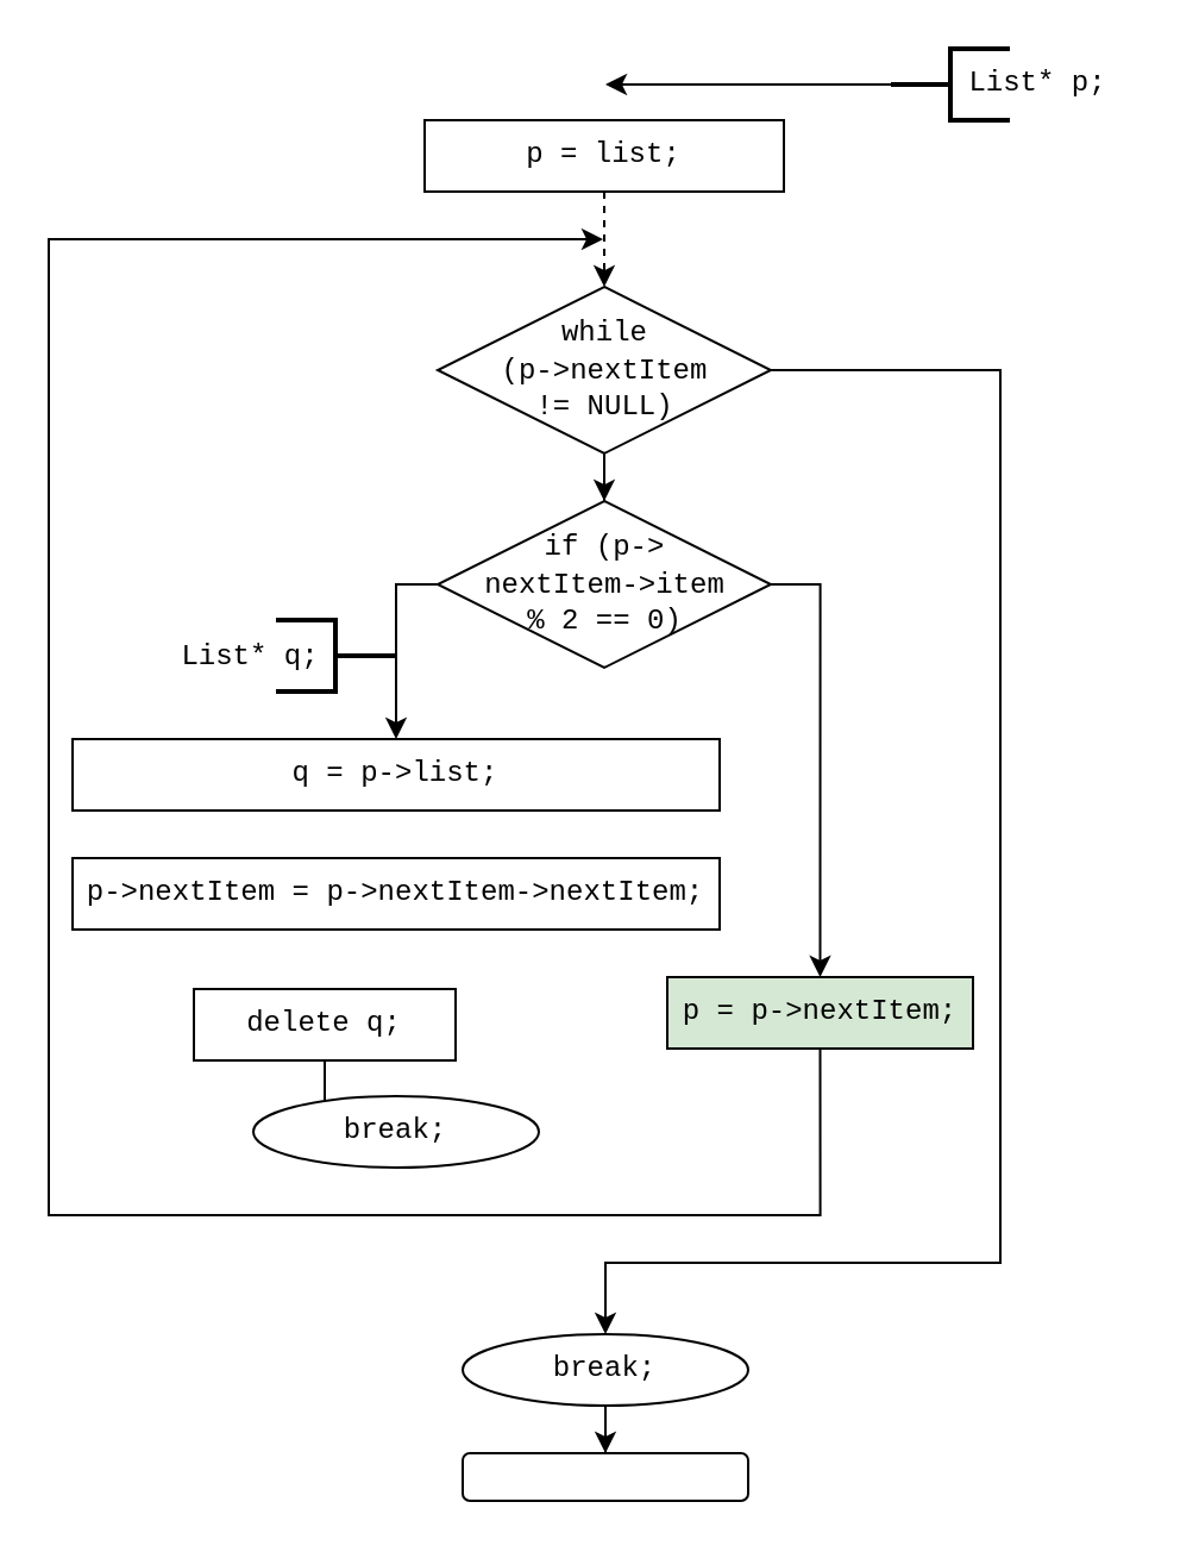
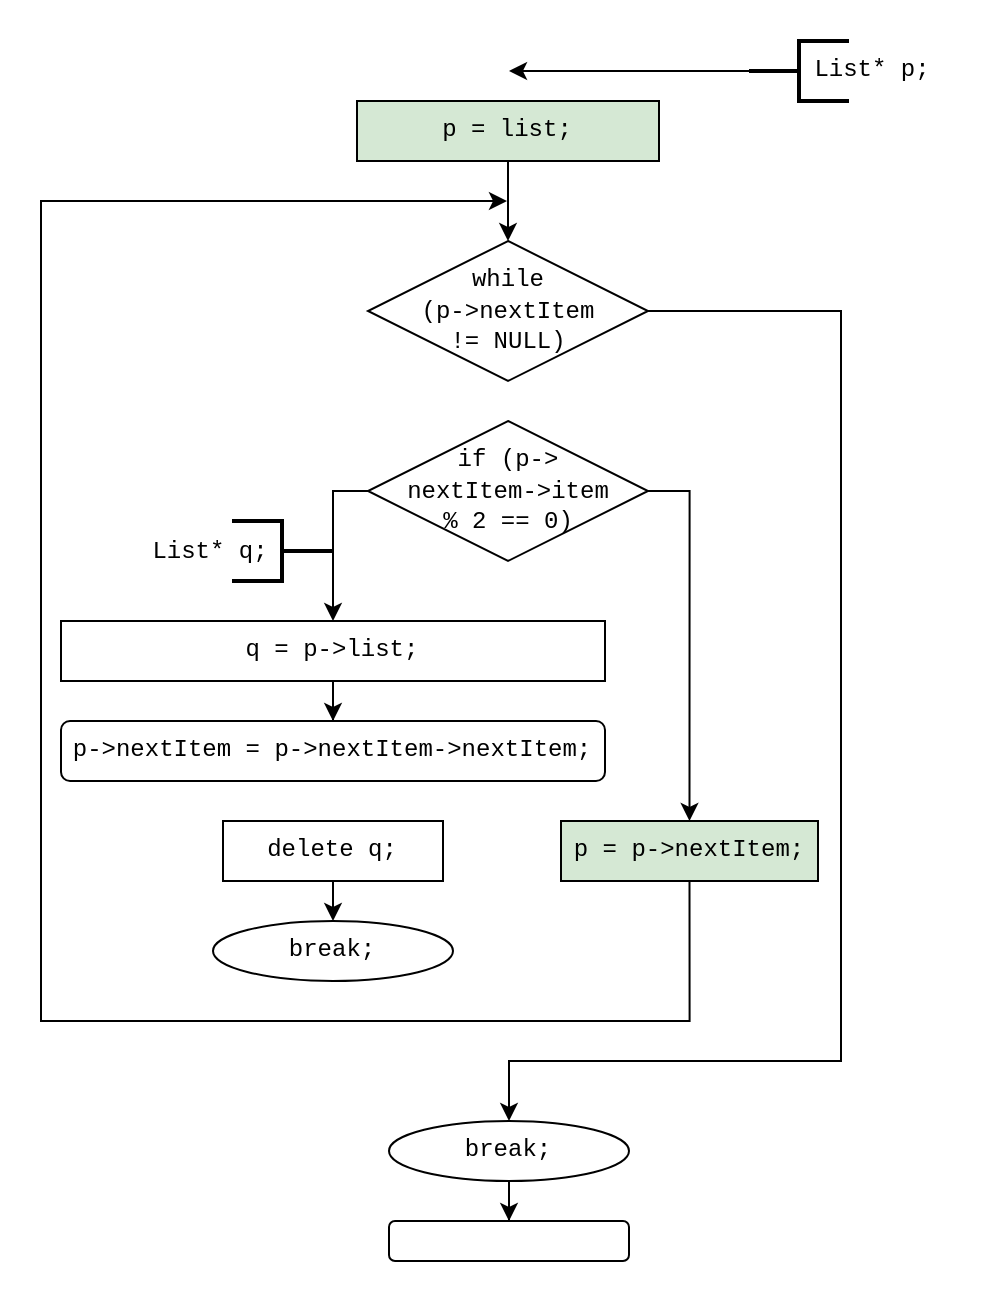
  <mxCell id="0" />
  <mxCell id="1" parent="0" />
- <mxCell id="2" style="edgeStyle=orthogonalEdgeStyle;rounded=0;orthogonalLoop=1;jettySize=auto;html=1;entryX=0.5;entryY=0;entryDx=0;entryDy=0;" edge="1" parent="1" source="4" target="9"><mxGeometry relative="1" as="geometry"><mxPoint x="253.5" y="210" as="targetPoint" /></mxGeometry></mxCell>
  <mxCell id="3" style="edgeStyle=orthogonalEdgeStyle;rounded=0;orthogonalLoop=1;jettySize=auto;html=1;fontFamily=Courier New;" edge="1" parent="1" source="4"><mxGeometry relative="1" as="geometry"><mxPoint x="254" y="560" as="targetPoint" /><Array as="points"><mxPoint x="420" y="155" /><mxPoint x="420" y="530" /><mxPoint x="254" y="530" /></Array></mxGeometry></mxCell>
  <mxCell id="4" value="&lt;font face=&quot;Courier New&quot;&gt;while &lt;br&gt;(p-&amp;gt;nextItem&lt;br&gt;!= NULL)&lt;/font&gt;" style="rhombus;whiteSpace=wrap;html=1;" vertex="1" parent="1"><mxGeometry x="183.5" y="120" width="140" height="70" as="geometry" /></mxCell>
- <mxCell id="5" style="edgeStyle=orthogonalEdgeStyle;rounded=0;orthogonalLoop=1;jettySize=auto;html=1;dashed=1;" edge="1" parent="1" source="6" target="4"><mxGeometry relative="1" as="geometry" /></mxCell>
- <mxCell id="6" value="p = list;" style="rounded=0;whiteSpace=wrap;html=1;fontFamily=Courier New;" vertex="1" parent="1"><mxGeometry x="178" y="50" width="151" height="30" as="geometry" /></mxCell>
+ <mxCell id="5" style="edgeStyle=orthogonalEdgeStyle;rounded=0;orthogonalLoop=1;jettySize=auto;html=1;" edge="1" parent="1" source="6" target="4"><mxGeometry relative="1" as="geometry" /></mxCell>
+ <mxCell id="6" value="p = list;" style="rounded=0;whiteSpace=wrap;html=1;fontFamily=Courier New;fillColor=#d5e8d4;" vertex="1" parent="1"><mxGeometry x="178" y="50" width="151" height="30" as="geometry" /></mxCell>
  <mxCell id="7" style="edgeStyle=orthogonalEdgeStyle;rounded=0;orthogonalLoop=1;jettySize=auto;html=1;entryX=0.5;entryY=0;entryDx=0;entryDy=0;" edge="1" parent="1" source="9" target="12"><mxGeometry relative="1" as="geometry"><Array as="points"><mxPoint x="166" y="245" /></Array></mxGeometry></mxCell>
  <mxCell id="8" style="edgeStyle=orthogonalEdgeStyle;rounded=0;orthogonalLoop=1;jettySize=auto;html=1;fontFamily=Courier New;entryX=0.5;entryY=0;entryDx=0;entryDy=0;" edge="1" parent="1" source="9" target="18"><mxGeometry relative="1" as="geometry"><mxPoint x="350" y="410" as="targetPoint" /><Array as="points"><mxPoint x="344" y="245" /></Array></mxGeometry></mxCell>
  <mxCell id="9" value="&lt;font face=&quot;Courier New&quot;&gt;if (p-&amp;gt;&lt;br&gt;nextItem-&amp;gt;item &lt;br&gt;% 2 == 0)&lt;/font&gt;" style="rhombus;whiteSpace=wrap;html=1;" vertex="1" parent="1"><mxGeometry x="183.5" y="210" width="140" height="70" as="geometry" /></mxCell>
- <mxCell id="10" value="p-&amp;gt;nextItem = p-&amp;gt;nextItem-&amp;gt;nextItem;" style="rounded=0;whiteSpace=wrap;html=1;fontFamily=Courier New;" vertex="1" parent="1"><mxGeometry x="30" y="360" width="272" height="30" as="geometry" /></mxCell>
+ <mxCell id="10" value="p-&amp;gt;nextItem = p-&amp;gt;nextItem-&amp;gt;nextItem;" style="whiteSpace=wrap;html=1;fontFamily=Courier New;rounded=1;" vertex="1" parent="1"><mxGeometry x="30" y="360" width="272" height="30" as="geometry" /></mxCell>
+ <mxCell id="11" style="edgeStyle=orthogonalEdgeStyle;rounded=0;orthogonalLoop=1;jettySize=auto;html=1;entryX=0.5;entryY=0;entryDx=0;entryDy=0;" edge="1" parent="1" source="12" target="10"><mxGeometry relative="1" as="geometry" /></mxCell>
  <mxCell id="12" value="q = p-&amp;gt;list;" style="rounded=0;whiteSpace=wrap;html=1;fontFamily=Courier New;" vertex="1" parent="1"><mxGeometry x="30" y="310" width="272" height="30" as="geometry" /></mxCell>
  <mxCell id="13" value="" style="strokeWidth=2;html=1;shape=mxgraph.flowchart.annotation_2;align=left;labelPosition=right;pointerEvents=1;fontFamily=Courier New;rotation=-180;" vertex="1" parent="1"><mxGeometry x="115.5" y="260" width="50" height="30" as="geometry" /></mxCell>
  <mxCell id="14" value="&lt;font face=&quot;Courier New&quot;&gt;List* q;&lt;/font&gt;" style="text;html=1;strokeColor=none;fillColor=none;align=center;verticalAlign=middle;whiteSpace=wrap;rounded=0;" vertex="1" parent="1"><mxGeometry x="60" y="265" width="90" height="20" as="geometry" /></mxCell>
  <mxCell id="15" style="edgeStyle=orthogonalEdgeStyle;rounded=0;orthogonalLoop=1;jettySize=auto;html=1;entryX=0.5;entryY=0;entryDx=0;entryDy=0;fontFamily=Courier New;" edge="1" parent="1" source="16"><mxGeometry relative="1" as="geometry"><mxPoint x="166" y="460" as="targetPoint" /></mxGeometry></mxCell>
- <mxCell id="16" value="delete q;" style="rounded=0;whiteSpace=wrap;html=1;fontFamily=Courier New;" vertex="1" parent="1"><mxGeometry x="81" y="415" width="110" height="30" as="geometry" /></mxCell>
+ <mxCell id="16" value="delete q;" style="rounded=0;whiteSpace=wrap;html=1;fontFamily=Courier New;" vertex="1" parent="1"><mxGeometry x="111" y="410" width="110" height="30" as="geometry" /></mxCell>
  <mxCell id="17" style="edgeStyle=orthogonalEdgeStyle;rounded=0;orthogonalLoop=1;jettySize=auto;html=1;fontFamily=Courier New;exitX=0.5;exitY=1;exitDx=0;exitDy=0;" edge="1" parent="1" source="18"><mxGeometry relative="1" as="geometry"><mxPoint x="253" y="100" as="targetPoint" /><mxPoint x="347.241" y="440" as="sourcePoint" /><Array as="points"><mxPoint x="344" y="510" /><mxPoint x="20" y="510" /><mxPoint x="20" y="100" /></Array></mxGeometry></mxCell>
  <mxCell id="18" value="p = p-&amp;gt;nextItem;" style="rounded=0;whiteSpace=wrap;html=1;fontFamily=Courier New;fillColor=#d5e8d4;" vertex="1" parent="1"><mxGeometry x="280" y="410" width="128.5" height="30" as="geometry" /></mxCell>
  <mxCell id="19" value="break;" style="ellipse;whiteSpace=wrap;html=1;fontFamily=Courier New;" vertex="1" parent="1"><mxGeometry x="106" y="460" width="120" height="30" as="geometry" /></mxCell>
  <mxCell id="20" style="edgeStyle=orthogonalEdgeStyle;rounded=0;orthogonalLoop=1;jettySize=auto;html=1;fontFamily=Courier New;" edge="1" parent="1" source="21" target="22"><mxGeometry relative="1" as="geometry" /></mxCell>
  <mxCell id="21" value="break;" style="ellipse;whiteSpace=wrap;html=1;fontFamily=Courier New;" vertex="1" parent="1"><mxGeometry x="194" y="560" width="120" height="30" as="geometry" /></mxCell>
  <mxCell id="22" value="" style="rounded=1;whiteSpace=wrap;html=1;fontFamily=Courier New;" vertex="1" parent="1"><mxGeometry x="194" y="610" width="120" height="20" as="geometry" /></mxCell>
  <mxCell id="23" style="edgeStyle=orthogonalEdgeStyle;rounded=0;orthogonalLoop=1;jettySize=auto;html=1;fontFamily=Courier New;" edge="1" parent="1" source="24"><mxGeometry relative="1" as="geometry"><mxPoint x="254" y="35" as="targetPoint" /></mxGeometry></mxCell>
  <mxCell id="24" value="" style="strokeWidth=2;html=1;shape=mxgraph.flowchart.annotation_2;align=left;labelPosition=right;pointerEvents=1;fontFamily=Courier New;" vertex="1" parent="1"><mxGeometry x="374" y="20" width="50" height="30" as="geometry" /></mxCell>
  <mxCell id="25" value="List* p;" style="text;html=1;strokeColor=none;fillColor=none;align=center;verticalAlign=middle;whiteSpace=wrap;rounded=0;fontFamily=Courier New;" vertex="1" parent="1"><mxGeometry x="390" y="25" width="91.5" height="20" as="geometry" /></mxCell>
